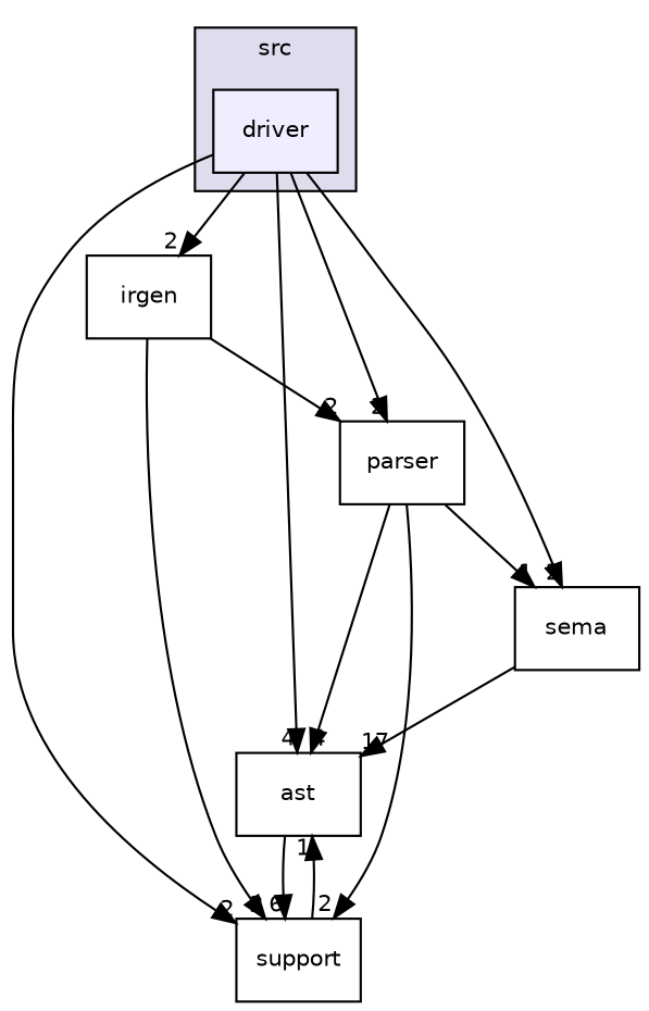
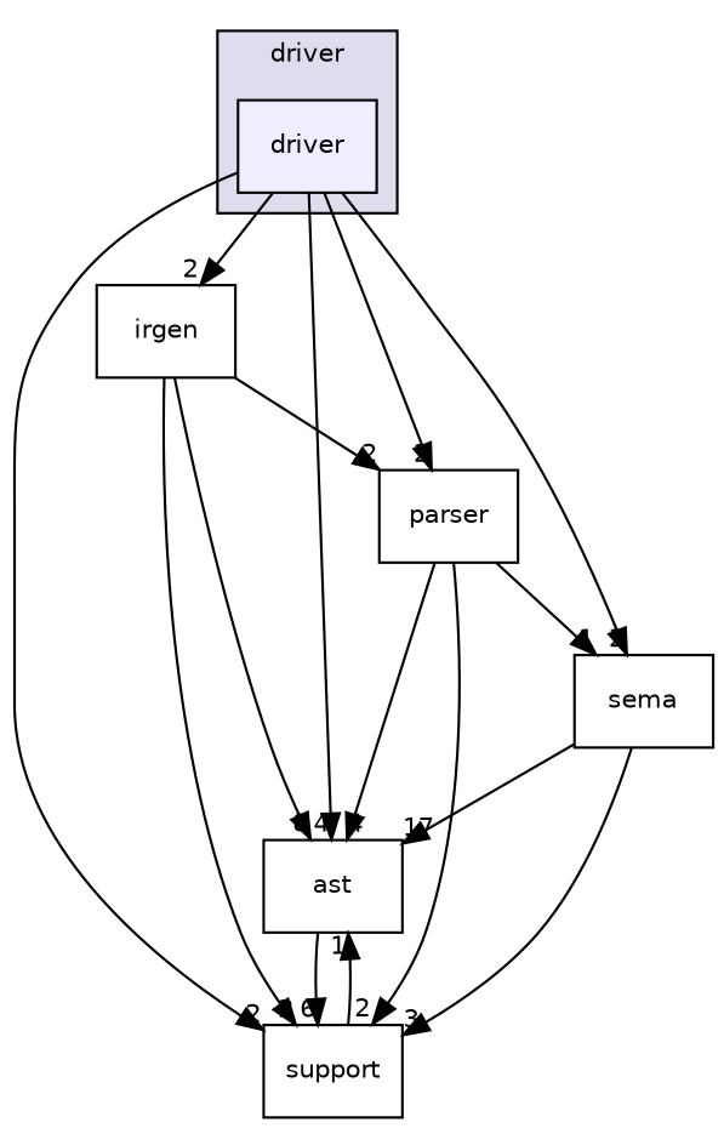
  digraph {
    compound=true
    node [fontname=Helvetica fontsize=10 shape=box]
    edge [headlabel=2 labeldistance=1.5 labelfontname=Helvetica labelfontsize=10]
    n1 [fillcolor="#eeeeff" label=driver pencolor=black style=filled]
    n2 [label=ast]
    n3 [label=support]
    n4 [label=parser]
    n5 [label=irgen]
    n6 [label=sema]
    subgraph cluster_1 {
      bgcolor="#ddddee"
      fontname=Helvetica
      fontsize=10
-     label=src
+     label=driver
      pencolor=black
      n1
    }
    n1 -> n2 [headlabel=4]
    n1 -> n3
    n1 -> n4
    n1 -> n5
    n1 -> n6
    n2 -> n3 [headlabel=6]
    n3 -> n2 [headlabel=1]
    n4 -> n2 [headlabel=4]
    n4 -> n3
    n4 -> n6 [headlabel=1]
+   n5 -> n2 [headlabel=8]
    n5 -> n3
    n5 -> n4
    n6 -> n2 [headlabel=17]
+   n6 -> n3 [headlabel=3]
  }
